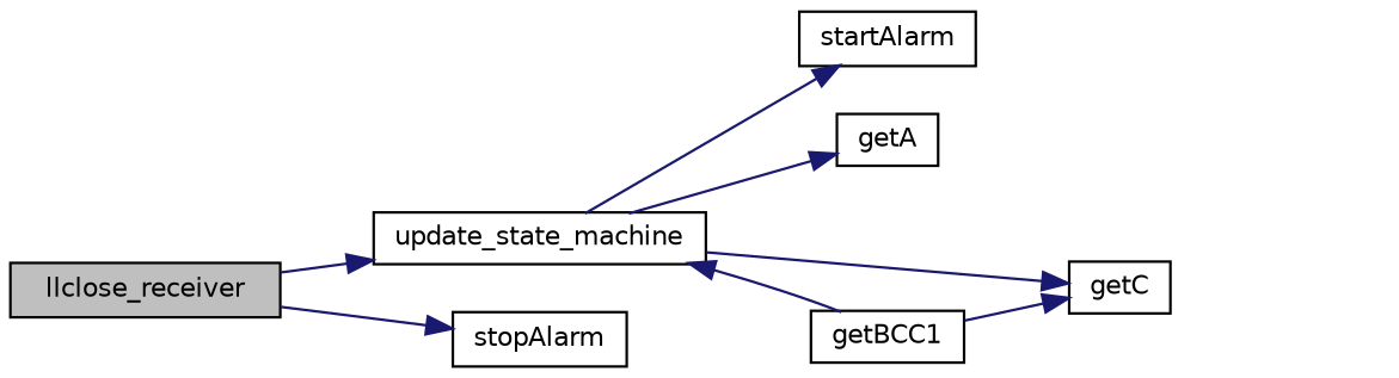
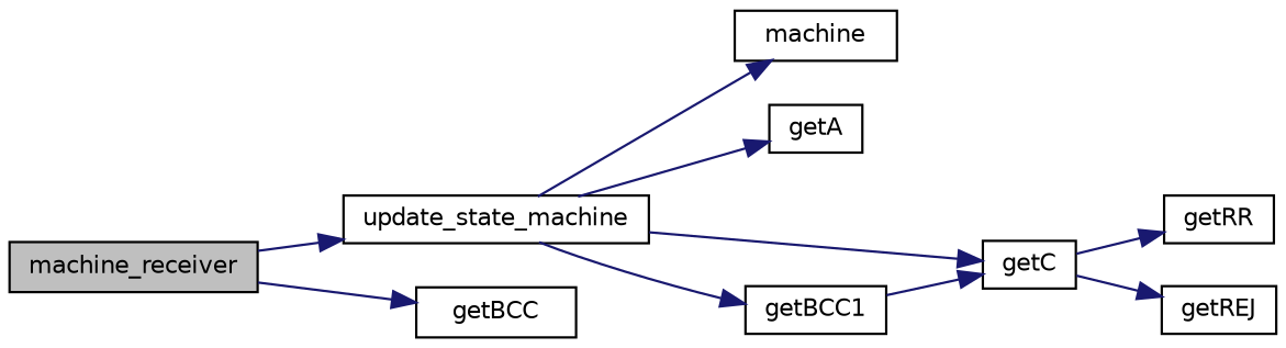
  digraph {
    rankdir=LR
    node [color=black fillcolor=white fontname=Helvetica fontsize=10 shape=record style=filled]
    edge [color=midnightblue fontname=Helvetica fontsize=10 labelfontname=Helvetica labelfontsize=10 style=solid]
-   n1 [fillcolor=grey75 fontcolor=black height=0.2 label=llclose_receiver width=0.4]
+   n1 [fillcolor=grey75 fontcolor=black height=0.2 label=machine_receiver width=0.4]
    n2 [height=0.2 label=update_state_machine width=0.4]
-   n3 [height=0.2 label=stopAlarm width=0.4]
-   n4 [height=0.2 label=startAlarm width=0.4]
+   n3 [height=0.2 label=getBCC width=0.4]
+   n4 [height=0.2 label=machine width=0.4]
    n5 [height=0.2 label=getA width=0.4]
    n6 [height=0.2 label=getC width=0.4]
    n7 [height=0.2 label=getBCC1 width=0.4]
+   n8 [height=0.2 label=getRR width=0.4]
+   n9 [height=0.2 label=getREJ width=0.4]
    n1 -> n2
    n1 -> n3
    n2 -> n4
    n2 -> n5
    n2 -> n6
-   n7 -> n2
+   n2 -> n7
+   n6 -> n8
+   n6 -> n9
    n7 -> n6
  }
